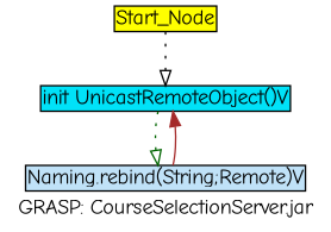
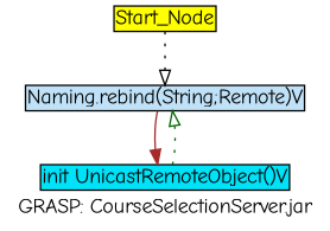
  digraph {
    fontname="Comic Neue"
    label="GRASP: CourseSelectionServer.jar"
    node [fontname="Comic Neue" margin=0.02 shape=box style=filled]
    edge [arrowhead=onormal fontname="Comic Neue" style=dotted]
    Start_Node [fillcolor=yellow height=0 width=0]
    "init UnicastRemoteObject()V" [fillcolor="#00e2f8" height=0 width=0]
    "Naming.rebind(String;Remote)V" [fillcolor="#c0e2f8" height=0 width=0]
-   Start_Node -> "init UnicastRemoteObject()V" [color=black]
+   Start_Node -> "Naming.rebind(String;Remote)V" [color=black]
    "init UnicastRemoteObject()V" -> "Naming.rebind(String;Remote)V" [color=darkgreen]
    "Naming.rebind(String;Remote)V" -> "init UnicastRemoteObject()V" [arrowhead=normal color=brown style=solid]
  }
